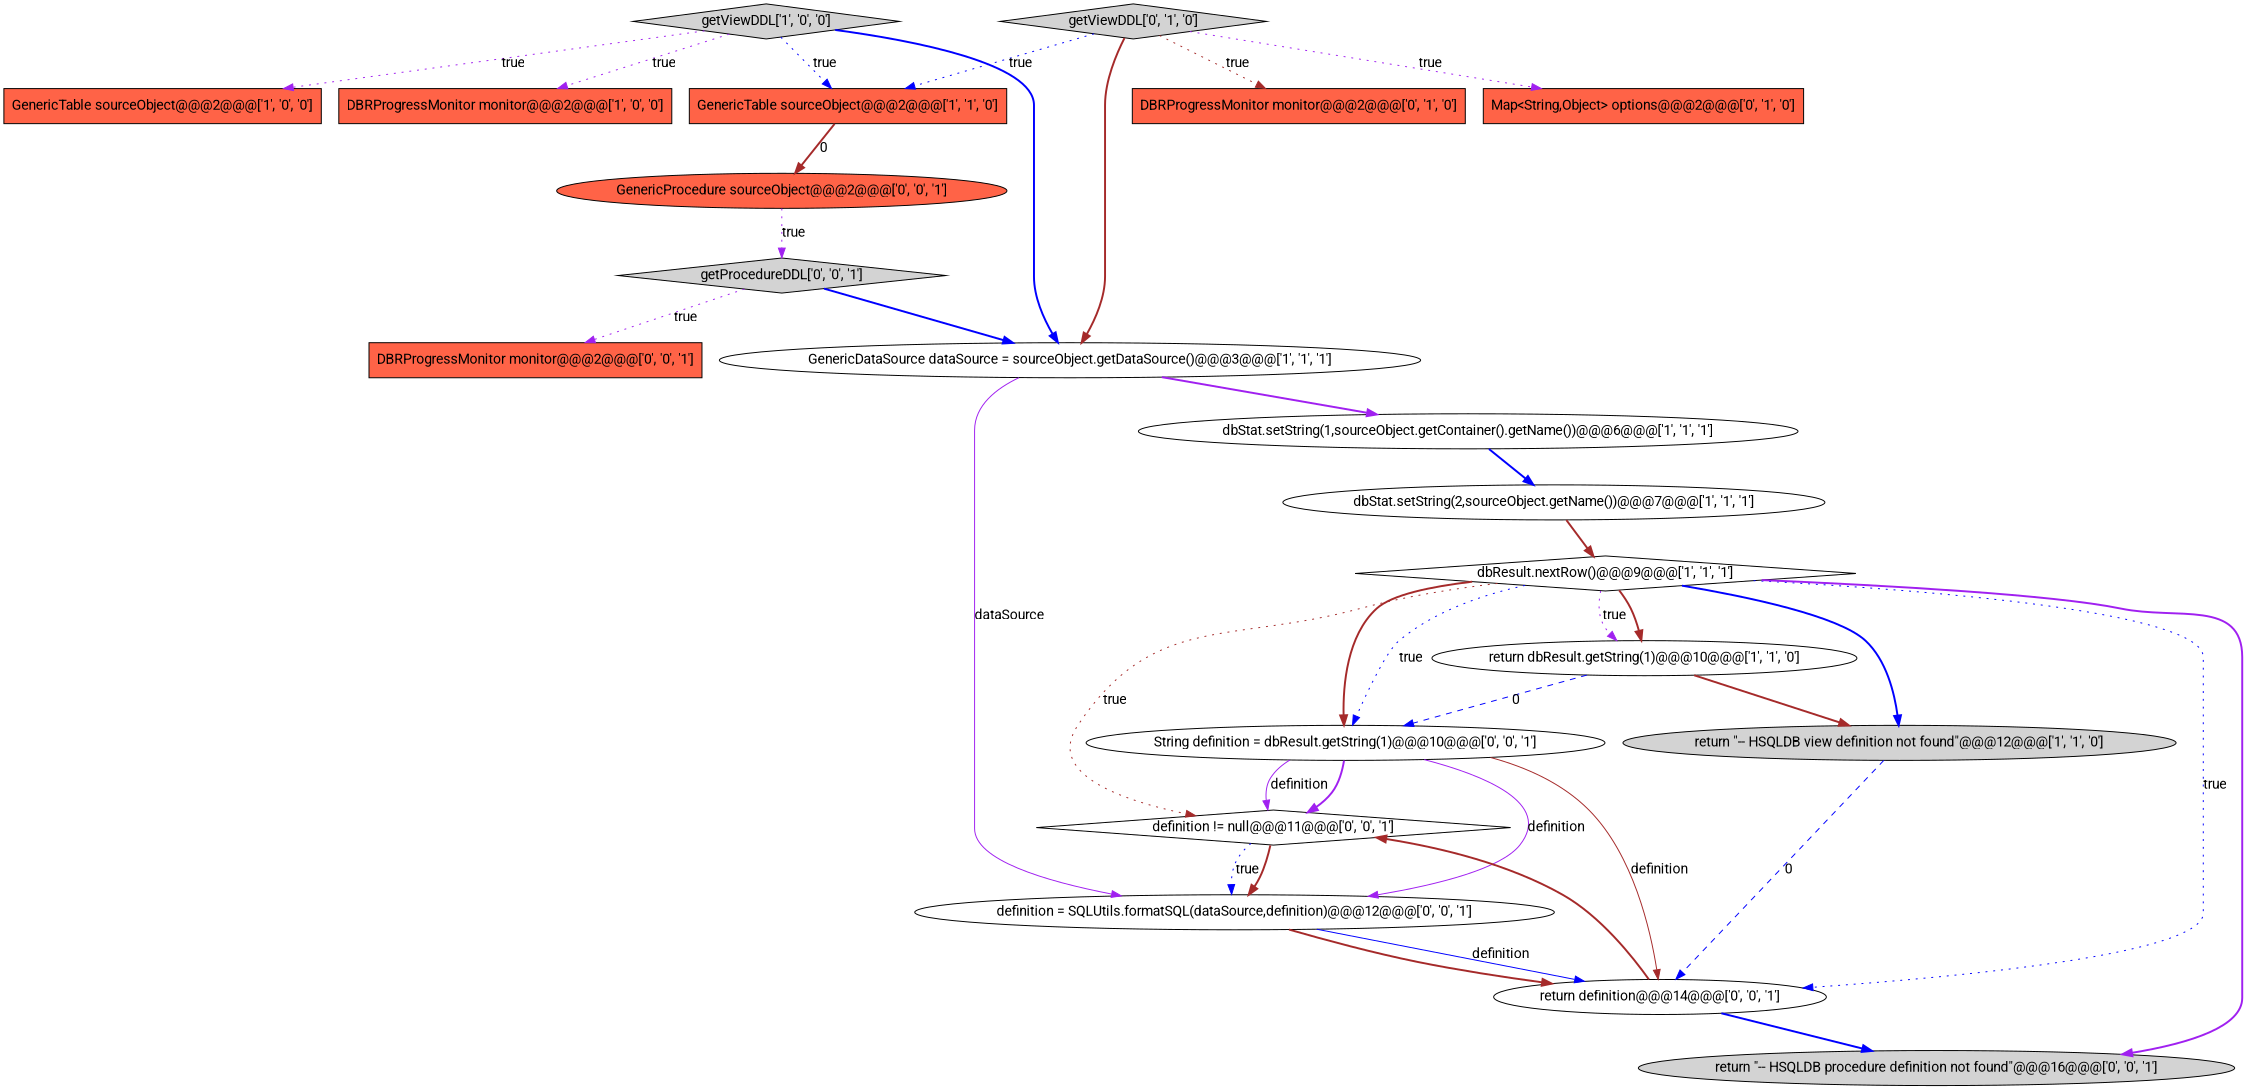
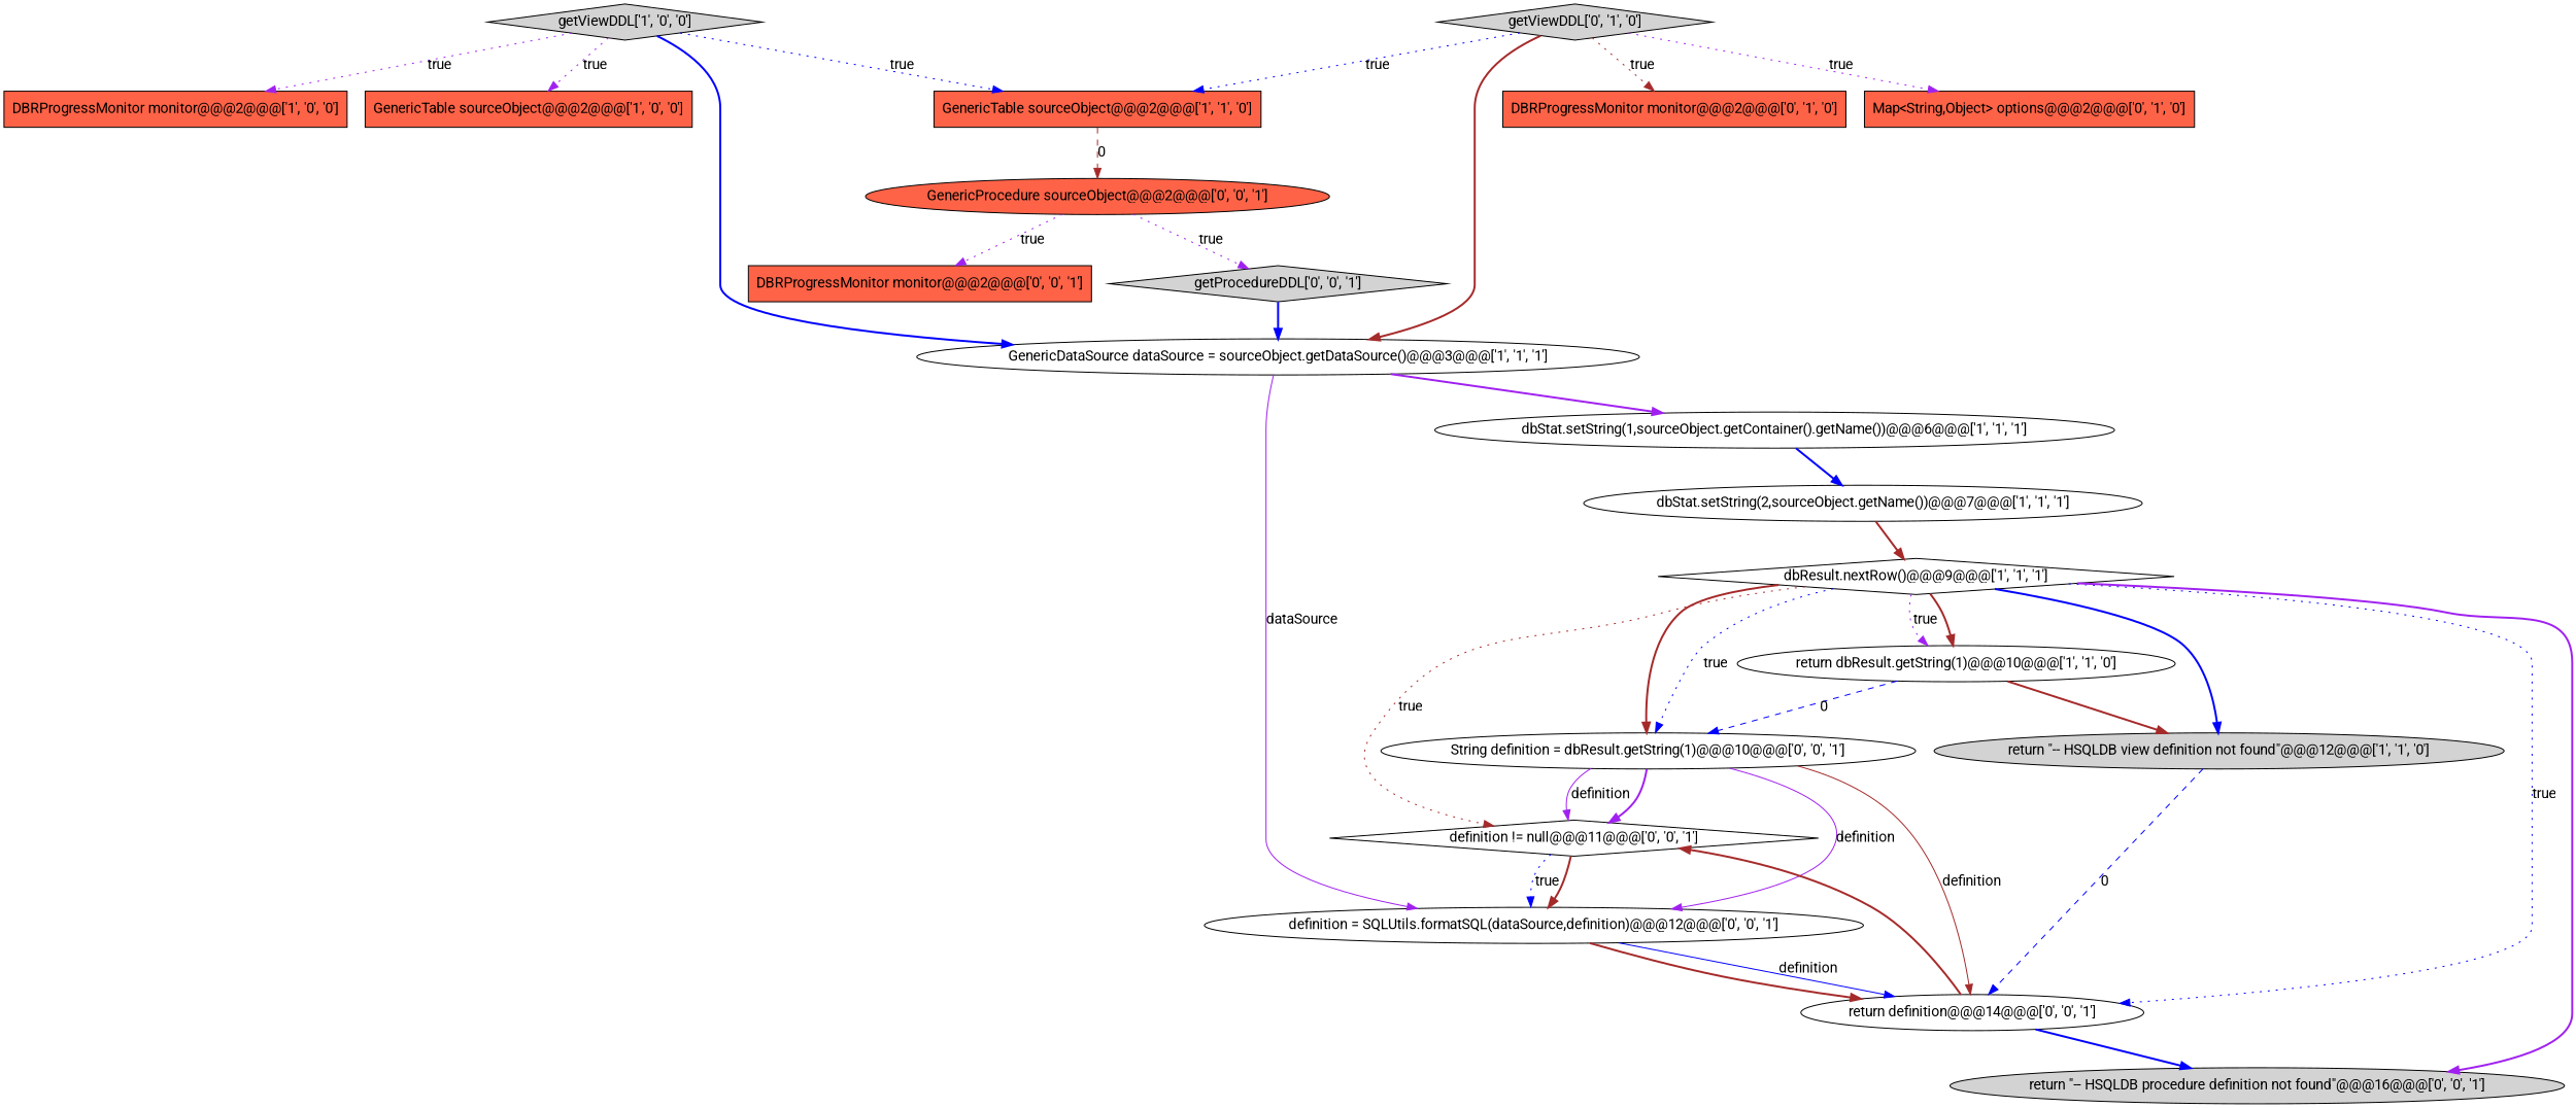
  digraph {
    fontname=Roboto
    node [fillcolor=white fontname=Roboto shape=ellipse style=filled]
    edge [color=blue fontname=Roboto style=bold]
    n1 [label="String definition = dbResult.getString(1)@@@10@@@['0', '0', '1']"]
    n2 [label="definition != null@@@11@@@['0', '0', '1']" shape=diamond]
    n3 [label="definition = SQLUtils.formatSQL(dataSource,definition)@@@12@@@['0', '0', '1']"]
    n4 [label="return definition@@@14@@@['0', '0', '1']"]
    n5 [fillcolor=lightgray label="return \"-- HSQLDB procedure definition not found\"@@@16@@@['0', '0', '1']"]
    n6 [label="dbResult.nextRow()@@@9@@@['1', '1', '1']" shape=diamond]
    n7 [fillcolor=lightgray label="return \"-- HSQLDB view definition not found\"@@@12@@@['1', '1', '0']"]
    n8 [label="return dbResult.getString(1)@@@10@@@['1', '1', '0']"]
    n9 [fillcolor=lightgray label="getProcedureDDL['0', '0', '1']" shape=diamond]
    n10 [fillcolor=tomato label="DBRProgressMonitor monitor@@@2@@@['0', '0', '1']" shape=box]
    n11 [label="GenericDataSource dataSource = sourceObject.getDataSource()@@@3@@@['1', '1', '1']"]
    n12 [fillcolor=tomato label="GenericProcedure sourceObject@@@2@@@['0', '0', '1']"]
    n13 [label="dbStat.setString(1,sourceObject.getContainer().getName())@@@6@@@['1', '1', '1']"]
    n14 [label="dbStat.setString(2,sourceObject.getName())@@@7@@@['1', '1', '1']"]
    n15 [fillcolor=lightgray label="getViewDDL['1', '0', '0']" shape=diamond]
    n16 [fillcolor=tomato label="GenericTable sourceObject@@@2@@@['1', '1', '0']" shape=box]
    n17 [fillcolor=tomato label="DBRProgressMonitor monitor@@@2@@@['1', '0', '0']" shape=box]
    n18 [fillcolor=tomato label="GenericTable sourceObject@@@2@@@['1', '0', '0']" shape=box]
    n19 [fillcolor=tomato label="DBRProgressMonitor monitor@@@2@@@['0', '1', '0']" shape=box]
    n20 [fillcolor=lightgray label="getViewDDL['0', '1', '0']" shape=diamond]
    n21 [fillcolor=tomato label="Map<String,Object> options@@@2@@@['0', '1', '0']" shape=box]
    n1 -> n2 [color=purple]
    n1 -> n2 [color=purple label=definition style=solid]
    n1 -> n3 [color=purple label=definition style=solid]
    n1 -> n4 [color=brown label=definition style=solid]
    n2 -> n3 [label=true style=dotted]
    n2 -> n3 [color=brown]
    n3 -> n4 [label=definition style=solid]
    n3 -> n4 [color=brown]
    n4 -> n2 [color=brown]
    n4 -> n5
    n6 -> n1 [color=brown]
    n6 -> n1 [label=true style=dotted]
    n6 -> n2 [color=brown label=true style=dotted]
    n6 -> n4 [label=true style=dotted]
    n6 -> n5 [color=purple]
    n6 -> n7
    n6 -> n8 [color=brown]
    n6 -> n8 [color=purple label=true style=dotted]
    n7 -> n4 [label=0 style=dashed]
    n8 -> n1 [label=0 style=dashed]
    n8 -> n7 [color=brown]
-   n9 -> n10 [color=purple label=true style=dotted]
+   n12 -> n10 [color=purple label=true style=dotted]
    n9 -> n11
    n11 -> n3 [color=purple label=dataSource style=solid]
    n11 -> n13 [color=purple]
    n12 -> n9 [color=purple label=true style=dotted]
    n13 -> n14
    n14 -> n6 [color=brown]
    n15 -> n11
    n15 -> n16 [label=true style=dotted]
    n15 -> n17 [color=purple label=true style=dotted]
    n15 -> n18 [color=purple label=true style=dotted]
-   n16 -> n12 [color=brown label=0]
+   n16 -> n12 [color=brown label=0 style=dashed]
    n20 -> n11 [color=brown]
    n20 -> n16 [label=true style=dotted]
    n20 -> n19 [color=brown label=true style=dotted]
    n20 -> n21 [color=purple label=true style=dotted]
  }
